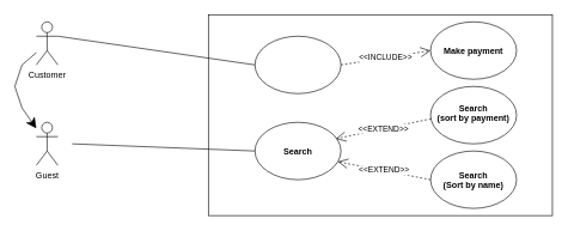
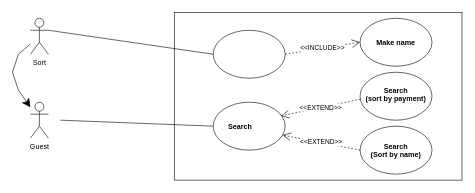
  <mxCell id="0" />
  <mxCell id="1" parent="0" />
  <mxCell id="2" value="" style="rounded=0;whiteSpace=wrap;html=1;" vertex="1" parent="1"><mxGeometry x="290" y="20" width="480" height="280" as="geometry" /></mxCell>
  <mxCell id="3" value="" style="ellipse;whiteSpace=wrap;html=1;" vertex="1" parent="1"><mxGeometry x="600" y="30" width="120" height="80" as="geometry" /></mxCell>
  <mxCell id="4" value="" style="ellipse;whiteSpace=wrap;html=1;" vertex="1" parent="1"><mxGeometry x="600" y="120" width="120" height="80" as="geometry" /></mxCell>
  <mxCell id="5" value="" style="ellipse;whiteSpace=wrap;html=1;" vertex="1" parent="1"><mxGeometry x="600" y="210" width="120" height="80" as="geometry" /></mxCell>
  <mxCell id="6" value="" style="ellipse;whiteSpace=wrap;html=1;" vertex="1" parent="1"><mxGeometry x="355" y="170" width="120" height="80" as="geometry" /></mxCell>
  <mxCell id="7" value="" style="ellipse;whiteSpace=wrap;html=1;" vertex="1" parent="1"><mxGeometry x="355" y="50" width="120" height="80" as="geometry" /></mxCell>
- <mxCell id="8" value="Customer" style="shape=umlActor;verticalLabelPosition=bottom;verticalAlign=top;html=1;outlineConnect=0;" vertex="1" parent="1"><mxGeometry x="50" y="30" width="30" height="60" as="geometry" /></mxCell>
+ <mxCell id="8" value="Sort" style="shape=umlActor;verticalLabelPosition=bottom;verticalAlign=top;html=1;outlineConnect=0;" vertex="1" parent="1"><mxGeometry x="50" y="30" width="30" height="60" as="geometry" /></mxCell>
  <mxCell id="9" value="Guest" style="shape=umlActor;verticalLabelPosition=bottom;verticalAlign=top;html=1;outlineConnect=0;" vertex="1" parent="1"><mxGeometry x="50" y="170" width="30" height="60" as="geometry" /></mxCell>
  <mxCell id="10" value="" style="endArrow=none;html=1;rounded=0;entryX=0;entryY=0.5;entryDx=0;entryDy=0;" edge="1" parent="1" target="6"><mxGeometry width="50" height="50" relative="1" as="geometry"><mxPoint x="100" y="200" as="sourcePoint" /><mxPoint x="380" y="240" as="targetPoint" /></mxGeometry></mxCell>
  <mxCell id="11" value="" style="endArrow=none;html=1;rounded=0;entryX=1;entryY=0.333;entryDx=0;entryDy=0;entryPerimeter=0;exitX=0;exitY=0.5;exitDx=0;exitDy=0;" edge="1" parent="1" source="7" target="8"><mxGeometry width="50" height="50" relative="1" as="geometry"><mxPoint x="330" y="290" as="sourcePoint" /><mxPoint x="380" y="240" as="targetPoint" /></mxGeometry></mxCell>
  <mxCell id="12" value="&amp;lt;&amp;lt;INCLUDE&amp;gt;&amp;gt;" style="endArrow=open;endSize=12;dashed=1;html=1;rounded=0;exitX=1;exitY=0.5;exitDx=0;exitDy=0;entryX=0;entryY=0.5;entryDx=0;entryDy=0;" edge="1" parent="1" source="7" target="3"><mxGeometry width="160" relative="1" as="geometry"><mxPoint x="320" y="170" as="sourcePoint" /><mxPoint x="480" y="170" as="targetPoint" /></mxGeometry></mxCell>
  <mxCell id="13" value="&amp;lt;&amp;lt;EXTEND&amp;gt;&amp;gt;" style="endArrow=open;endSize=12;dashed=1;html=1;rounded=0;exitX=0.005;exitY=0.564;exitDx=0;exitDy=0;exitPerimeter=0;entryX=0.94;entryY=0.286;entryDx=0;entryDy=0;entryPerimeter=0;" edge="1" parent="1" source="4" target="6"><mxGeometry width="160" relative="1" as="geometry"><mxPoint x="320" y="170" as="sourcePoint" /><mxPoint x="480" y="170" as="targetPoint" /></mxGeometry></mxCell>
  <mxCell id="14" value="&amp;lt;&amp;lt;EXTEND&amp;gt;&amp;gt;" style="endArrow=open;endSize=12;dashed=1;html=1;rounded=0;exitX=0;exitY=0.5;exitDx=0;exitDy=0;entryX=0.964;entryY=0.686;entryDx=0;entryDy=0;entryPerimeter=0;" edge="1" parent="1" source="5" target="6"><mxGeometry width="160" relative="1" as="geometry"><mxPoint x="320" y="170" as="sourcePoint" /><mxPoint x="480" y="170" as="targetPoint" /></mxGeometry></mxCell>
- <mxCell id="15" value="Search" style="text;align=center;fontStyle=1;verticalAlign=middle;spacingLeft=3;spacingRight=3;strokeColor=none;rotatable=0;points=[[0,0.5],[1,0.5]];portConstraint=eastwest;" vertex="1" parent="1"><mxGeometry x="375" y="197" width="80" height="26" as="geometry" /></mxCell>
- <mxCell id="16" value="Make payment" style="text;align=center;fontStyle=1;verticalAlign=middle;spacingLeft=3;spacingRight=3;strokeColor=none;rotatable=0;points=[[0,0.5],[1,0.5]];portConstraint=eastwest;" vertex="1" parent="1"><mxGeometry x="620" y="57" width="80" height="26" as="geometry" /></mxCell>
+ <mxCell id="15" value="Search" style="text;align=center;fontStyle=1;verticalAlign=middle;spacingLeft=3;spacingRight=3;strokeColor=none;rotatable=0;points=[[0,0.5],[1,0.5]];portConstraint=eastwest;" vertex="1" parent="1"><mxGeometry x="360" y="197" width="80" height="26" as="geometry" /></mxCell>
+ <mxCell id="16" value="Make name" style="text;align=center;fontStyle=1;verticalAlign=middle;spacingLeft=3;spacingRight=3;strokeColor=none;rotatable=0;points=[[0,0.5],[1,0.5]];portConstraint=eastwest;" vertex="1" parent="1"><mxGeometry x="620" y="57" width="80" height="26" as="geometry" /></mxCell>
  <mxCell id="17" value="Search&#10;(sort by payment)" style="text;align=center;fontStyle=1;verticalAlign=middle;spacingLeft=3;spacingRight=3;strokeColor=none;rotatable=0;points=[[0,0.5],[1,0.5]];portConstraint=eastwest;" vertex="1" parent="1"><mxGeometry x="620" y="144" width="80" height="26" as="geometry" /></mxCell>
  <mxCell id="18" value="Search&#10;(Sort by name)" style="text;align=center;fontStyle=1;verticalAlign=middle;spacingLeft=3;spacingRight=3;strokeColor=none;rotatable=0;points=[[0,0.5],[1,0.5]];portConstraint=eastwest;" vertex="1" parent="1"><mxGeometry x="620" y="237" width="80" height="26" as="geometry" /></mxCell>
  <mxCell id="19" value="" style="endArrow=classic;endFill=1;endSize=12;html=1;rounded=0;" edge="1" parent="1" source="8" target="9"><mxGeometry width="160" relative="1" as="geometry"><mxPoint x="230" y="150" as="sourcePoint" /><mxPoint x="65" y="160" as="targetPoint" /><Array as="points"><mxPoint x="30" y="90" /><mxPoint x="20" y="120" /><mxPoint x="30" y="150" /></Array></mxGeometry></mxCell>
